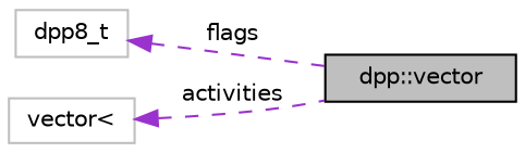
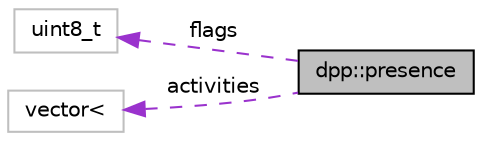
  digraph {
    rankdir=LR
    node [color=grey75 fontname=Helvetica fontsize=10 shape=record]
    edge [color=darkorchid3 dir=back fontname=Helvetica fontsize=10 labelfontname=Helvetica labelfontsize=10 style=dashed]
-   n1 [color=black fillcolor=grey75 fontcolor=black height=0.2 label="dpp::vector" style=filled width=0.4]
-   n2 [height=0.2 label=dpp8_t width=0.4]
+   n1 [color=black fillcolor=grey75 fontcolor=black height=0.2 label="dpp::presence" style=filled width=0.4]
+   n2 [height=0.2 label=uint8_t width=0.4]
    n3 [height=0.2 label="vector\<" width=0.4]
    n2 -> n1 [label=" flags"]
    n3 -> n1 [label=" activities"]
  }
